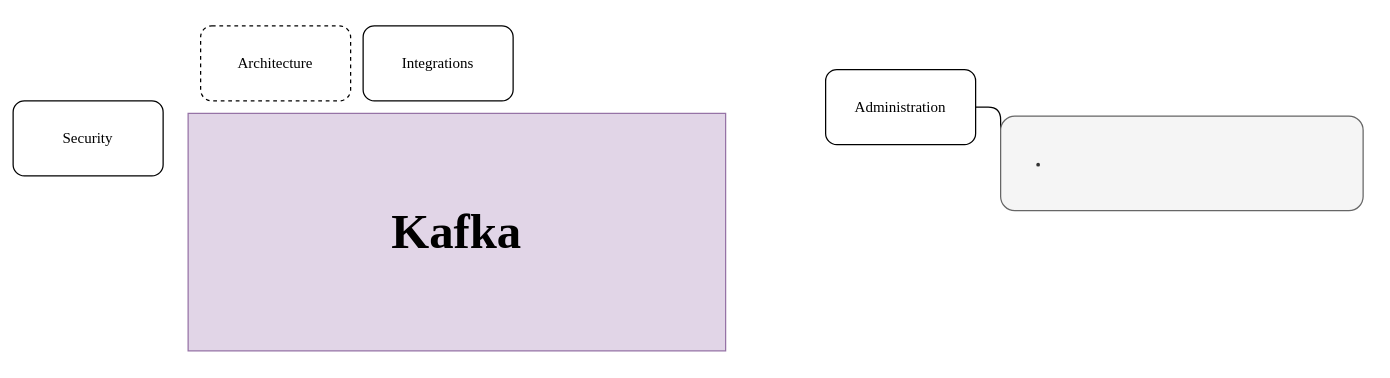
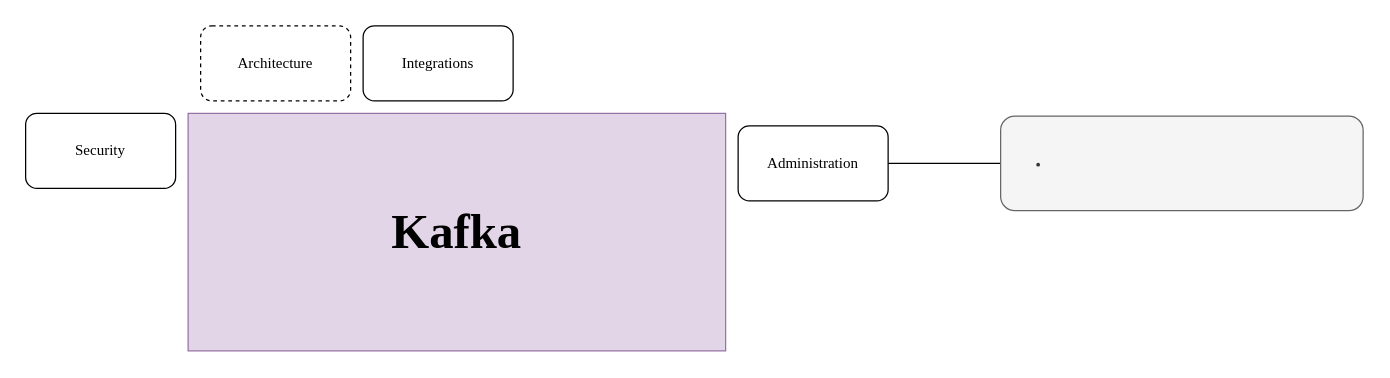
  <mxCell id="0" />
  <mxCell id="1" parent="0" />
  <mxCell id="2" value="&lt;h2&gt;Kafka&lt;/h2&gt;" style="rounded=0;whiteSpace=wrap;html=1;fontSize=26;fontFamily=Tahoma;fillColor=#e1d5e7;strokeColor=#9673a6;" vertex="1" parent="1"><mxGeometry x="150" y="90" width="430" height="190" as="geometry" /></mxCell>
  <mxCell id="3" value="Architecture" style="rounded=1;whiteSpace=wrap;html=1;fontFamily=Tahoma;dashed=1;" vertex="1" parent="1"><mxGeometry x="160" y="20" width="120" height="60" as="geometry" /></mxCell>
  <mxCell id="4" value="Integrations" style="rounded=1;whiteSpace=wrap;html=1;fontFamily=Tahoma;" vertex="1" parent="1"><mxGeometry x="290" y="20" width="120" height="60" as="geometry" /></mxCell>
- <mxCell id="5" value="Security" style="rounded=1;whiteSpace=wrap;html=1;fontFamily=Tahoma;" vertex="1" parent="1"><mxGeometry x="10" y="80" width="120" height="60" as="geometry" /></mxCell>
+ <mxCell id="5" value="Security" style="rounded=1;whiteSpace=wrap;html=1;fontFamily=Tahoma;" vertex="1" parent="1"><mxGeometry x="20" y="90" width="120" height="60" as="geometry" /></mxCell>
  <mxCell id="6" style="edgeStyle=orthogonalEdgeStyle;rounded=1;orthogonalLoop=1;jettySize=auto;html=1;fontFamily=Tahoma;endArrow=none;endFill=0;" edge="1" parent="1" source="7" target="8"><mxGeometry relative="1" as="geometry" /></mxCell>
- <mxCell id="7" value="Administration" style="rounded=1;whiteSpace=wrap;html=1;fontFamily=Tahoma;" vertex="1" parent="1"><mxGeometry x="660" y="55" width="120" height="60" as="geometry" /></mxCell>
+ <mxCell id="7" value="Administration" style="rounded=1;whiteSpace=wrap;html=1;fontFamily=Tahoma;" vertex="1" parent="1"><mxGeometry x="590" y="100" width="120" height="60" as="geometry" /></mxCell>
  <mxCell id="8" value="&lt;ul&gt;&lt;li&gt;&lt;br&gt;&lt;/li&gt;&lt;/ul&gt;" style="rounded=1;whiteSpace=wrap;html=1;fontFamily=Tahoma;align=left;fontSize=11;fillColor=#f5f5f5;fontColor=#333333;strokeColor=#666666;" vertex="1" parent="1"><mxGeometry x="800" y="92.13" width="290" height="75.74" as="geometry" /></mxCell>
